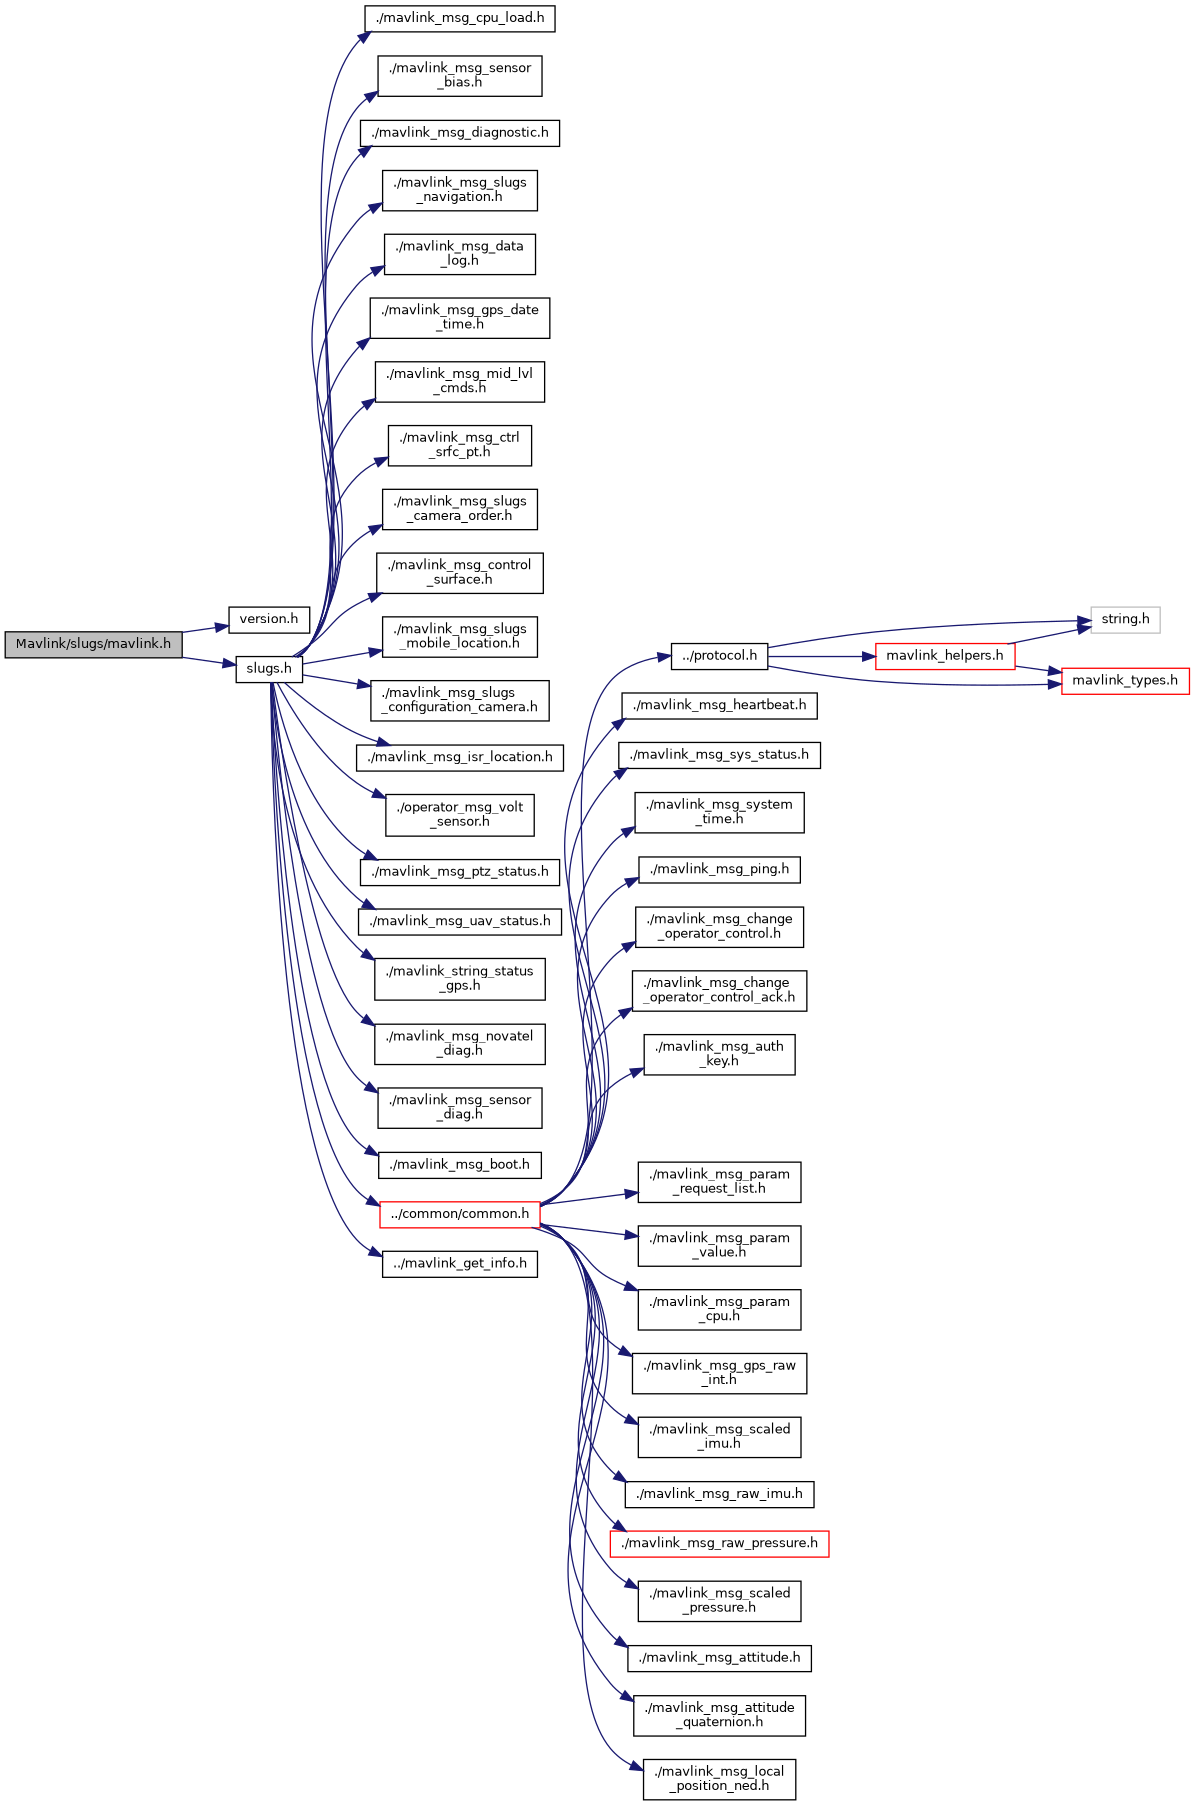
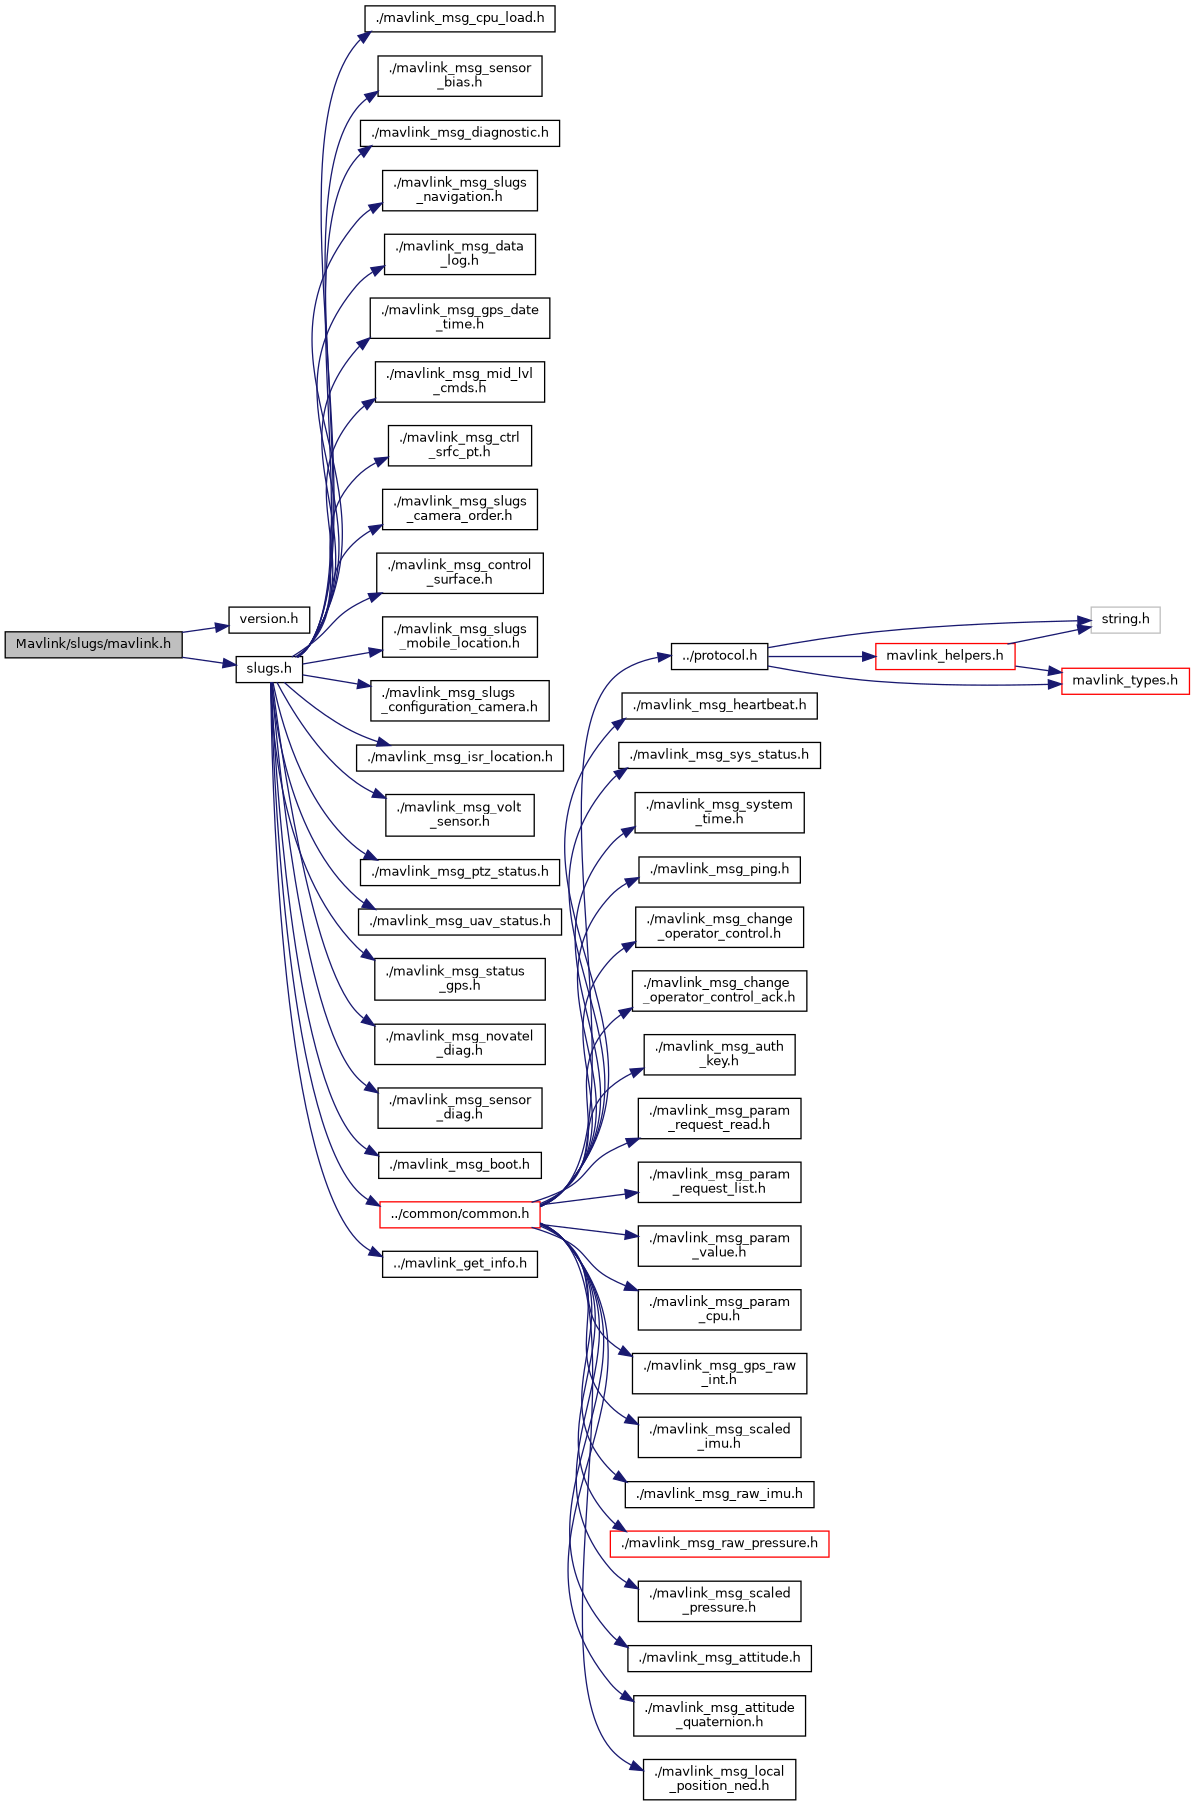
  digraph {
    rankdir=LR
    node [color=black fillcolor=white fontname=Helvetica fontsize=10 shape=record style=filled]
    edge [color=midnightblue fontname=Helvetica fontsize=10 labelfontname=Helvetica labelfontsize=10 style=solid]
    n1 [fillcolor=grey75 fontcolor=black height=0.2 label="Mavlink/slugs/mavlink.h" width=0.4]
    n2 [height=0.2 label="version.h" width=0.4]
    n3 [height=0.2 label="slugs.h" width=0.4]
    n4 [height=0.2 label="./mavlink_msg_cpu_load.h" width=0.4]
    n5 [height=0.2 label="./mavlink_msg_sensor\l_bias.h" width=0.4]
    n6 [height=0.2 label="./mavlink_msg_diagnostic.h" width=0.4]
    n7 [height=0.2 label="./mavlink_msg_slugs\l_navigation.h" width=0.4]
    n8 [height=0.2 label="./mavlink_msg_data\l_log.h" width=0.4]
    n9 [height=0.2 label="./mavlink_msg_gps_date\l_time.h" width=0.4]
    n10 [height=0.2 label="./mavlink_msg_mid_lvl\l_cmds.h" width=0.4]
    n11 [height=0.2 label="./mavlink_msg_ctrl\l_srfc_pt.h" width=0.4]
    n12 [height=0.2 label="./mavlink_msg_slugs\l_camera_order.h" width=0.4]
    n13 [height=0.2 label="./mavlink_msg_control\l_surface.h" width=0.4]
    n14 [height=0.2 label="./mavlink_msg_slugs\l_mobile_location.h" width=0.4]
    n15 [height=0.2 label="./mavlink_msg_slugs\l_configuration_camera.h" width=0.4]
    n16 [height=0.2 label="./mavlink_msg_isr_location.h" width=0.4]
-   n17 [height=0.2 label="./operator_msg_volt\l_sensor.h" width=0.4]
+   n17 [height=0.2 label="./mavlink_msg_volt\l_sensor.h" width=0.4]
    n18 [height=0.2 label="./mavlink_msg_ptz_status.h" width=0.4]
    n19 [height=0.2 label="./mavlink_msg_uav_status.h" width=0.4]
-   n20 [height=0.2 label="./mavlink_string_status\l_gps.h" width=0.4]
+   n20 [height=0.2 label="./mavlink_msg_status\l_gps.h" width=0.4]
    n21 [height=0.2 label="./mavlink_msg_novatel\l_diag.h" width=0.4]
    n22 [height=0.2 label="./mavlink_msg_sensor\l_diag.h" width=0.4]
    n23 [height=0.2 label="./mavlink_msg_boot.h" width=0.4]
    n24 [color=red height=0.2 label="../common/common.h" width=0.4]
    n25 [height=0.2 label="../mavlink_get_info.h" width=0.4]
    n26 [height=0.2 label="../protocol.h" width=0.4]
    n27 [color=grey75 height=0.2 label="string.h" width=0.4]
    n28 [color=red height=0.2 label="mavlink_types.h" width=0.4]
    n29 [color=red height=0.2 label="mavlink_helpers.h" width=0.4]
    n30 [height=0.2 label="./mavlink_msg_heartbeat.h" width=0.4]
    n31 [height=0.2 label="./mavlink_msg_sys_status.h" width=0.4]
    n32 [height=0.2 label="./mavlink_msg_system\l_time.h" width=0.4]
    n33 [height=0.2 label="./mavlink_msg_ping.h" width=0.4]
    n34 [height=0.2 label="./mavlink_msg_change\l_operator_control.h" width=0.4]
    n35 [height=0.2 label="./mavlink_msg_change\l_operator_control_ack.h" width=0.4]
    n36 [height=0.2 label="./mavlink_msg_auth\l_key.h" width=0.4]
+   n37 [height=0.2 label="./mavlink_msg_param\l_request_read.h" width=0.4]
    n38 [height=0.2 label="./mavlink_msg_param\l_request_list.h" width=0.4]
    n39 [height=0.2 label="./mavlink_msg_param\l_value.h" width=0.4]
    n40 [height=0.2 label="./mavlink_msg_param\l_cpu.h" width=0.4]
    n41 [height=0.2 label="./mavlink_msg_gps_raw\l_int.h" width=0.4]
    n42 [height=0.2 label="./mavlink_msg_scaled\l_imu.h" width=0.4]
    n43 [height=0.2 label="./mavlink_msg_raw_imu.h" width=0.4]
    n44 [color=red height=0.2 label="./mavlink_msg_raw_pressure.h" width=0.4]
    n45 [height=0.2 label="./mavlink_msg_scaled\l_pressure.h" width=0.4]
    n46 [height=0.2 label="./mavlink_msg_attitude.h" width=0.4]
    n47 [height=0.2 label="./mavlink_msg_attitude\l_quaternion.h" width=0.4]
    n48 [height=0.2 label="./mavlink_msg_local\l_position_ned.h" width=0.4]
    n1 -> n2
    n1 -> n3
    n3 -> n4
    n3 -> n5
    n3 -> n6
    n3 -> n7
    n3 -> n8
    n3 -> n9
    n3 -> n10
    n3 -> n11
    n3 -> n12
    n3 -> n13
    n3 -> n14
    n3 -> n15
    n3 -> n16
    n3 -> n17
    n3 -> n18
    n3 -> n19
    n3 -> n20
    n3 -> n21
    n3 -> n22
    n3 -> n23
    n3 -> n24
    n3 -> n25
    n24 -> n26
    n24 -> n30
    n24 -> n31
    n24 -> n32
    n24 -> n33
    n24 -> n34
    n24 -> n35
    n24 -> n36
+   n24 -> n37
    n24 -> n38
    n24 -> n39
    n24 -> n40
    n24 -> n41
    n24 -> n42
    n24 -> n43
    n24 -> n44
    n24 -> n45
    n24 -> n46
    n24 -> n47
    n24 -> n48
    n26 -> n27
    n26 -> n28
    n26 -> n29
    n29 -> n27
    n29 -> n28
  }
